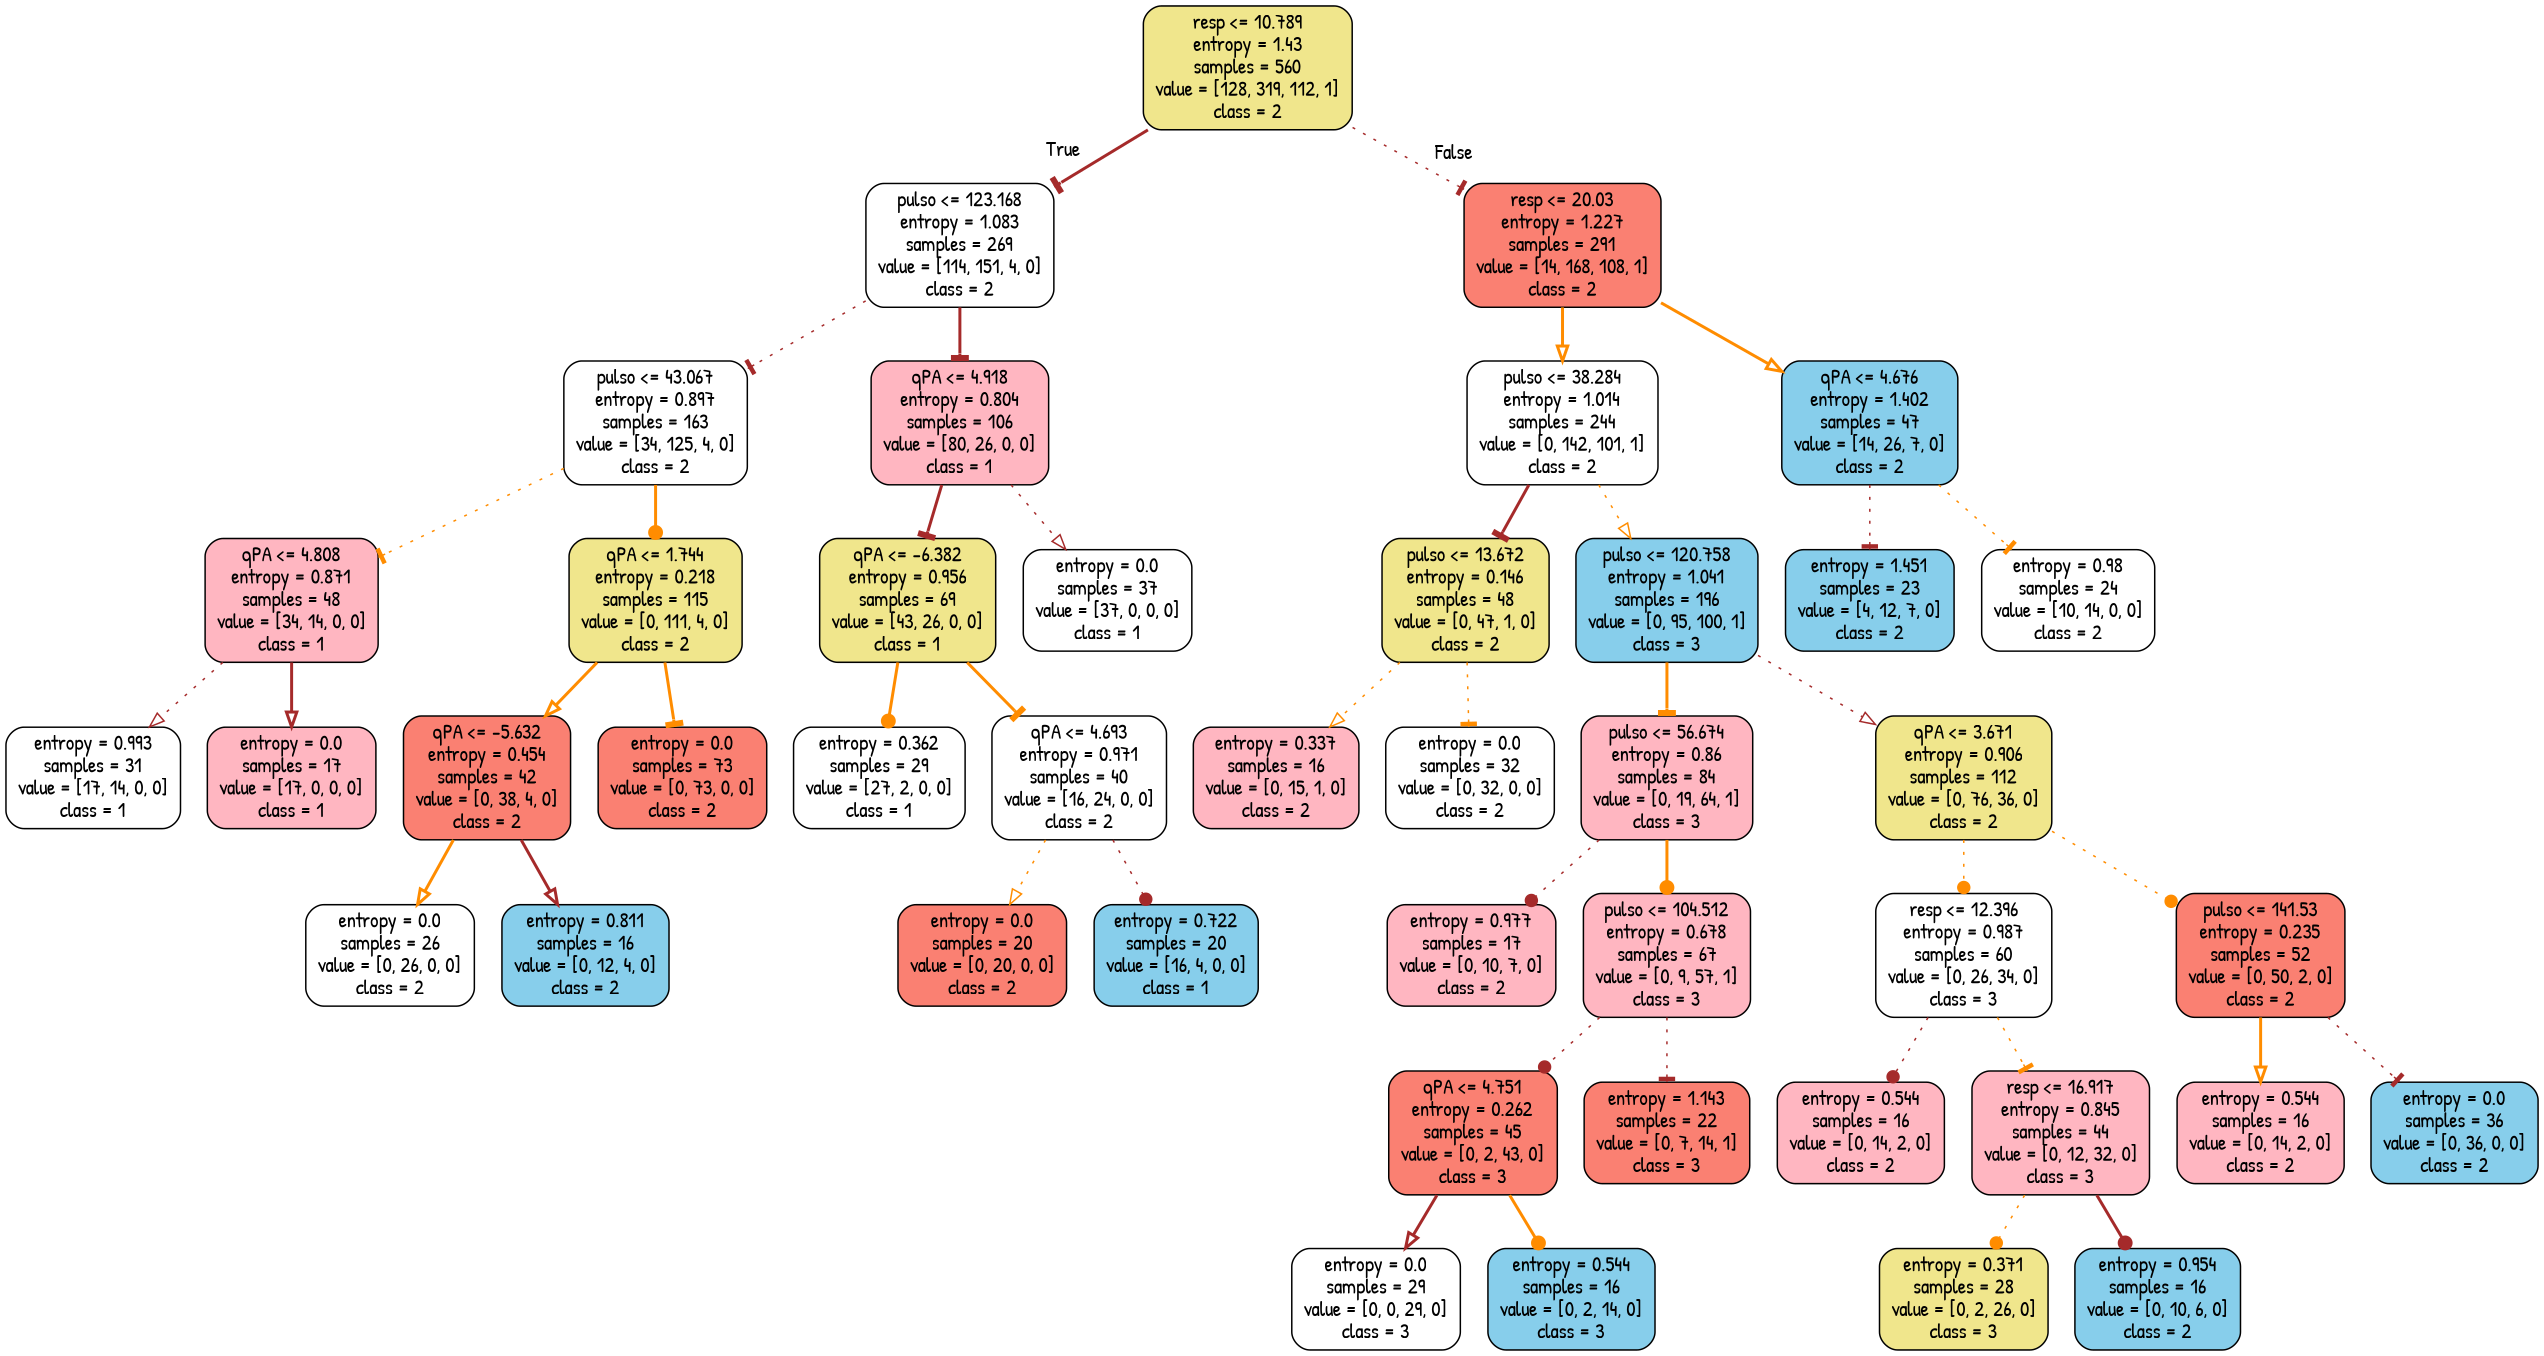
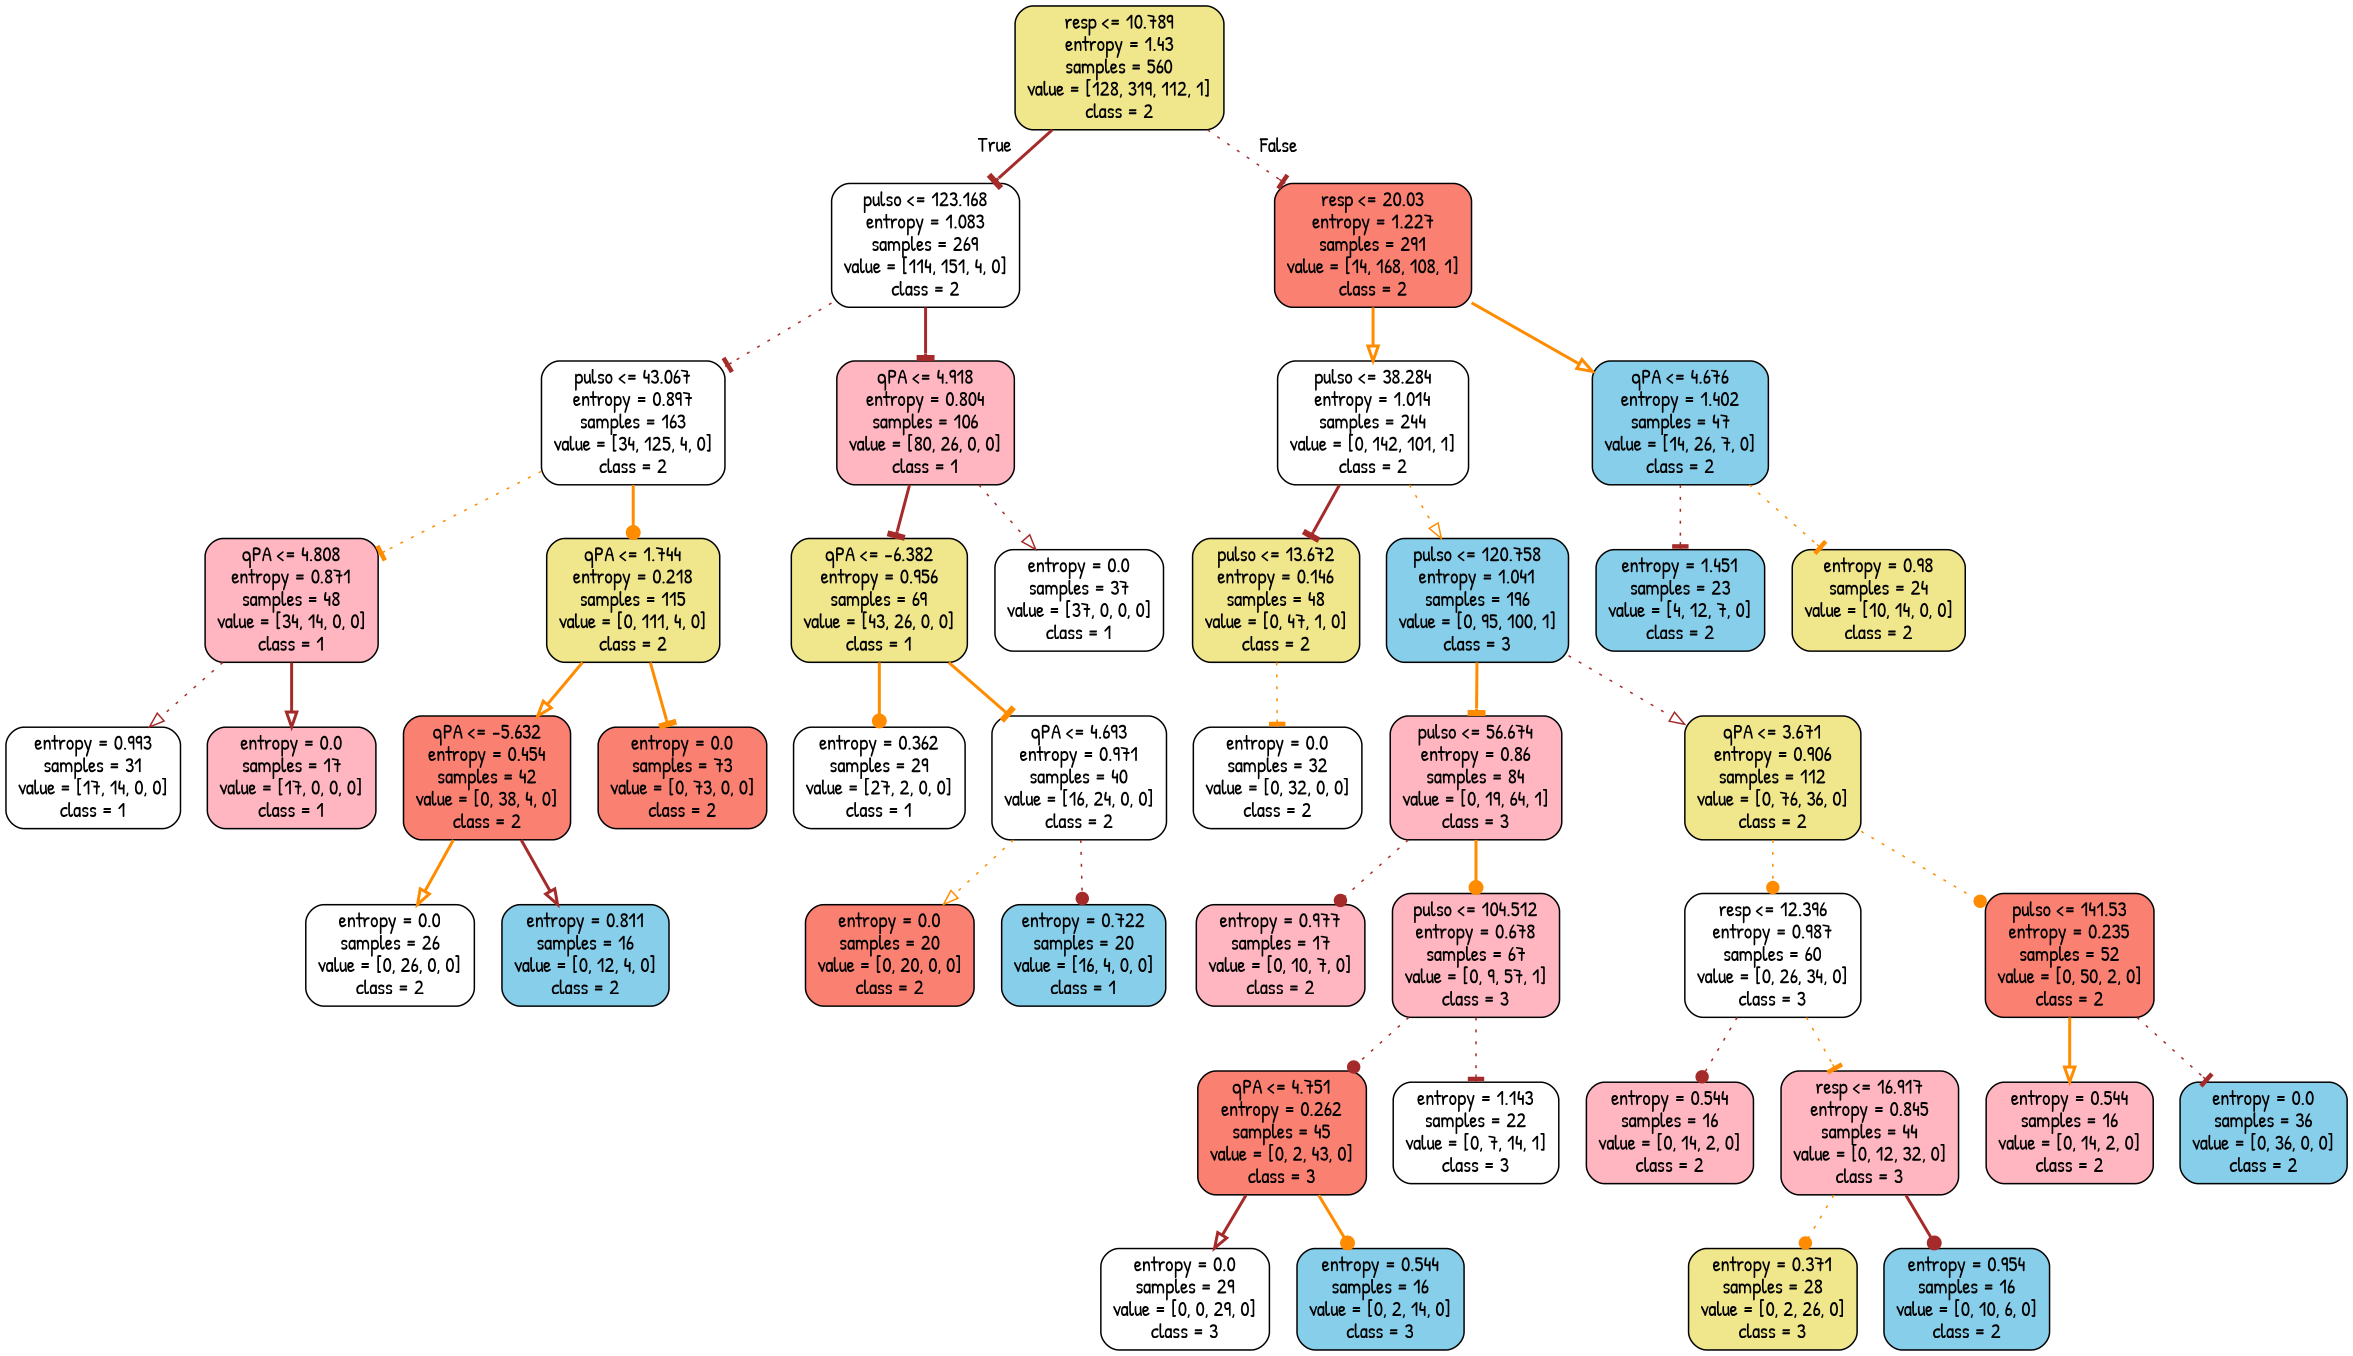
  digraph {
    fontname="Patrick Hand"
    node [color=black fillcolor=white fontname="Patrick Hand" shape=box style="filled, rounded"]
    edge [arrowhead=tee color=darkorange fontname="Patrick Hand" style=dotted]
    n1 [fillcolor=khaki label="resp <= 10.789\nentropy = 1.43\nsamples = 560\nvalue = [128, 319, 112, 1]\nclass = 2"]
    n2 [label="pulso <= 123.168\nentropy = 1.083\nsamples = 269\nvalue = [114, 151, 4, 0]\nclass = 2"]
    n3 [fillcolor=salmon label="resp <= 20.03\nentropy = 1.227\nsamples = 291\nvalue = [14, 168, 108, 1]\nclass = 2"]
    n4 [label="pulso <= 43.067\nentropy = 0.897\nsamples = 163\nvalue = [34, 125, 4, 0]\nclass = 2"]
    n5 [fillcolor=lightpink label="qPA <= 4.918\nentropy = 0.804\nsamples = 106\nvalue = [80, 26, 0, 0]\nclass = 1"]
    n6 [label="pulso <= 38.284\nentropy = 1.014\nsamples = 244\nvalue = [0, 142, 101, 1]\nclass = 2"]
    n7 [fillcolor=skyblue label="qPA <= 4.676\nentropy = 1.402\nsamples = 47\nvalue = [14, 26, 7, 0]\nclass = 2"]
    n8 [fillcolor=lightpink label="qPA <= 4.808\nentropy = 0.871\nsamples = 48\nvalue = [34, 14, 0, 0]\nclass = 1"]
    n9 [fillcolor=khaki label="qPA <= 1.744\nentropy = 0.218\nsamples = 115\nvalue = [0, 111, 4, 0]\nclass = 2"]
    n10 [fillcolor=khaki label="qPA <= -6.382\nentropy = 0.956\nsamples = 69\nvalue = [43, 26, 0, 0]\nclass = 1"]
    n11 [label="entropy = 0.0\nsamples = 37\nvalue = [37, 0, 0, 0]\nclass = 1"]
    n12 [label="entropy = 0.993\nsamples = 31\nvalue = [17, 14, 0, 0]\nclass = 1"]
    n13 [fillcolor=lightpink label="entropy = 0.0\nsamples = 17\nvalue = [17, 0, 0, 0]\nclass = 1"]
    n14 [fillcolor=salmon label="qPA <= -5.632\nentropy = 0.454\nsamples = 42\nvalue = [0, 38, 4, 0]\nclass = 2"]
    n15 [fillcolor=salmon label="entropy = 0.0\nsamples = 73\nvalue = [0, 73, 0, 0]\nclass = 2"]
    n16 [label="entropy = 0.0\nsamples = 26\nvalue = [0, 26, 0, 0]\nclass = 2"]
    n17 [fillcolor=skyblue label="entropy = 0.811\nsamples = 16\nvalue = [0, 12, 4, 0]\nclass = 2"]
    n18 [label="entropy = 0.362\nsamples = 29\nvalue = [27, 2, 0, 0]\nclass = 1"]
    n19 [label="qPA <= 4.693\nentropy = 0.971\nsamples = 40\nvalue = [16, 24, 0, 0]\nclass = 2"]
    n20 [fillcolor=salmon label="entropy = 0.0\nsamples = 20\nvalue = [0, 20, 0, 0]\nclass = 2"]
    n21 [fillcolor=skyblue label="entropy = 0.722\nsamples = 20\nvalue = [16, 4, 0, 0]\nclass = 1"]
    n22 [fillcolor=khaki label="pulso <= 13.672\nentropy = 0.146\nsamples = 48\nvalue = [0, 47, 1, 0]\nclass = 2"]
    n23 [fillcolor=skyblue label="pulso <= 120.758\nentropy = 1.041\nsamples = 196\nvalue = [0, 95, 100, 1]\nclass = 3"]
    n24 [fillcolor=skyblue label="entropy = 1.451\nsamples = 23\nvalue = [4, 12, 7, 0]\nclass = 2"]
-   n25 [label="entropy = 0.98\nsamples = 24\nvalue = [10, 14, 0, 0]\nclass = 2"]
-   n26 [fillcolor=lightpink label="entropy = 0.337\nsamples = 16\nvalue = [0, 15, 1, 0]\nclass = 2"]
+   n25 [fillcolor=khaki label="entropy = 0.98\nsamples = 24\nvalue = [10, 14, 0, 0]\nclass = 2"]
    n27 [label="entropy = 0.0\nsamples = 32\nvalue = [0, 32, 0, 0]\nclass = 2"]
    n28 [fillcolor=lightpink label="pulso <= 56.674\nentropy = 0.86\nsamples = 84\nvalue = [0, 19, 64, 1]\nclass = 3"]
    n29 [fillcolor=khaki label="qPA <= 3.671\nentropy = 0.906\nsamples = 112\nvalue = [0, 76, 36, 0]\nclass = 2"]
    n30 [fillcolor=lightpink label="entropy = 0.977\nsamples = 17\nvalue = [0, 10, 7, 0]\nclass = 2"]
    n31 [fillcolor=lightpink label="pulso <= 104.512\nentropy = 0.678\nsamples = 67\nvalue = [0, 9, 57, 1]\nclass = 3"]
    n32 [label="resp <= 12.396\nentropy = 0.987\nsamples = 60\nvalue = [0, 26, 34, 0]\nclass = 3"]
    n33 [fillcolor=salmon label="pulso <= 141.53\nentropy = 0.235\nsamples = 52\nvalue = [0, 50, 2, 0]\nclass = 2"]
    n34 [fillcolor=salmon label="qPA <= 4.751\nentropy = 0.262\nsamples = 45\nvalue = [0, 2, 43, 0]\nclass = 3"]
-   n35 [fillcolor=salmon label="entropy = 1.143\nsamples = 22\nvalue = [0, 7, 14, 1]\nclass = 3"]
+   n35 [label="entropy = 1.143\nsamples = 22\nvalue = [0, 7, 14, 1]\nclass = 3"]
    n36 [label="entropy = 0.0\nsamples = 29\nvalue = [0, 0, 29, 0]\nclass = 3"]
    n37 [fillcolor=skyblue label="entropy = 0.544\nsamples = 16\nvalue = [0, 2, 14, 0]\nclass = 3"]
    n38 [fillcolor=lightpink label="entropy = 0.544\nsamples = 16\nvalue = [0, 14, 2, 0]\nclass = 2"]
    n39 [fillcolor=lightpink label="resp <= 16.917\nentropy = 0.845\nsamples = 44\nvalue = [0, 12, 32, 0]\nclass = 3"]
    n40 [fillcolor=lightpink label="entropy = 0.544\nsamples = 16\nvalue = [0, 14, 2, 0]\nclass = 2"]
    n41 [fillcolor=skyblue label="entropy = 0.0\nsamples = 36\nvalue = [0, 36, 0, 0]\nclass = 2"]
    n42 [fillcolor=khaki label="entropy = 0.371\nsamples = 28\nvalue = [0, 2, 26, 0]\nclass = 3"]
    n43 [fillcolor=skyblue label="entropy = 0.954\nsamples = 16\nvalue = [0, 10, 6, 0]\nclass = 2"]
    n1 -> n2 [color=brown headlabel=True labelangle=45 labeldistance=2.5 style=bold]
    n1 -> n3 [color=brown headlabel=False labelangle=-45 labeldistance=2.5]
    n2 -> n4 [color=brown]
    n2 -> n5 [color=brown style=bold]
    n3 -> n6 [arrowhead=onormal style=bold]
    n3 -> n7 [arrowhead=onormal style=bold]
    n4 -> n8
    n4 -> n9 [arrowhead=dot style=bold]
    n5 -> n10 [color=brown style=bold]
    n5 -> n11 [arrowhead=onormal color=brown]
    n6 -> n22 [color=brown style=bold]
    n6 -> n23 [arrowhead=onormal]
    n7 -> n24 [color=brown]
    n7 -> n25
    n8 -> n12 [arrowhead=onormal color=brown]
    n8 -> n13 [arrowhead=onormal color=brown style=bold]
    n9 -> n14 [arrowhead=onormal style=bold]
    n9 -> n15 [style=bold]
    n10 -> n18 [arrowhead=dot style=bold]
    n10 -> n19 [style=bold]
    n14 -> n16 [arrowhead=onormal style=bold]
    n14 -> n17 [arrowhead=onormal color=brown style=bold]
    n19 -> n20 [arrowhead=onormal]
    n19 -> n21 [arrowhead=dot color=brown]
-   n22 -> n26 [arrowhead=onormal]
    n22 -> n27
    n23 -> n28 [style=bold]
    n23 -> n29 [arrowhead=onormal color=brown]
    n28 -> n30 [arrowhead=dot color=brown]
    n28 -> n31 [arrowhead=dot style=bold]
    n29 -> n32 [arrowhead=dot]
    n29 -> n33 [arrowhead=dot]
    n31 -> n34 [arrowhead=dot color=brown]
    n31 -> n35 [color=brown]
    n32 -> n38 [arrowhead=dot color=brown]
    n32 -> n39
    n33 -> n40 [arrowhead=onormal style=bold]
    n33 -> n41 [color=brown]
    n34 -> n36 [arrowhead=onormal color=brown style=bold]
    n34 -> n37 [arrowhead=dot style=bold]
    n39 -> n42 [arrowhead=dot]
    n39 -> n43 [arrowhead=dot color=brown style=bold]
  }
